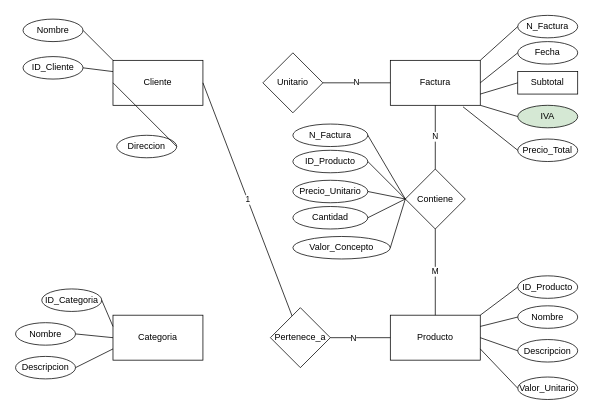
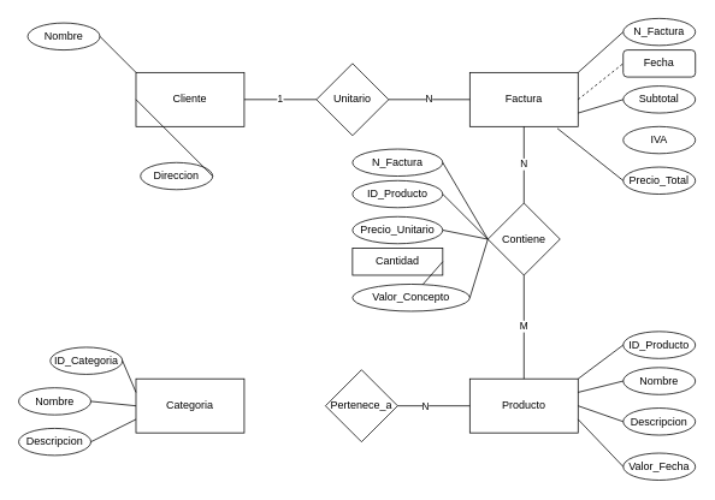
  <mxCell id="0" />
  <mxCell id="1" parent="0" />
  <mxCell id="2" value="Categoria" style="rounded=0;whiteSpace=wrap;html=1;" parent="1" vertex="1"><mxGeometry x="150" y="420" width="120" height="60" as="geometry" /></mxCell>
  <mxCell id="3" value="Factura" style="rounded=0;whiteSpace=wrap;html=1;" parent="1" vertex="1"><mxGeometry x="520" y="80" width="120" height="60" as="geometry" /></mxCell>
  <mxCell id="4" value="Producto" style="rounded=0;whiteSpace=wrap;html=1;" parent="1" vertex="1"><mxGeometry x="520" y="420" width="120" height="60" as="geometry" /></mxCell>
  <mxCell id="5" value="Cliente&lt;br&gt;" style="rounded=0;whiteSpace=wrap;html=1;" parent="1" vertex="1"><mxGeometry x="150" y="80" width="120" height="60" as="geometry" /></mxCell>
- <mxCell id="6" value="ID_Cliente" style="ellipse;whiteSpace=wrap;html=1;" parent="1" vertex="1"><mxGeometry x="30" y="75" width="80" height="30" as="geometry" /></mxCell>
  <mxCell id="7" value="Nombre" style="ellipse;whiteSpace=wrap;html=1;" parent="1" vertex="1"><mxGeometry x="30" y="25" width="80" height="30" as="geometry" /></mxCell>
  <mxCell id="8" value="Direccion" style="ellipse;whiteSpace=wrap;html=1;" parent="1" vertex="1"><mxGeometry x="155" y="180" width="80" height="30" as="geometry" /></mxCell>
  <mxCell id="9" value="" style="endArrow=none;html=1;entryX=0;entryY=0.5;entryDx=0;entryDy=0;exitX=1;exitY=0.5;exitDx=0;exitDy=0;" parent="1" source="8" target="5" edge="1"><mxGeometry width="50" height="50" relative="1" as="geometry"><mxPoint x="320" y="305" as="sourcePoint" /><mxPoint x="370" y="255" as="targetPoint" /></mxGeometry></mxCell>
- <mxCell id="10" value="" style="endArrow=none;html=1;entryX=0;entryY=0.25;entryDx=0;entryDy=0;exitX=1;exitY=0.5;exitDx=0;exitDy=0;" parent="1" source="6" target="5" edge="1"><mxGeometry width="50" height="50" relative="1" as="geometry"><mxPoint x="120" y="145" as="sourcePoint" /><mxPoint x="180" y="145" as="targetPoint" /></mxGeometry></mxCell>
  <mxCell id="11" value="" style="endArrow=none;html=1;entryX=0;entryY=0;entryDx=0;entryDy=0;exitX=1;exitY=0.5;exitDx=0;exitDy=0;" parent="1" source="7" target="5" edge="1"><mxGeometry width="50" height="50" relative="1" as="geometry"><mxPoint x="130" y="155" as="sourcePoint" /><mxPoint x="190" y="155" as="targetPoint" /></mxGeometry></mxCell>
  <mxCell id="12" value="ID_Producto" style="ellipse;whiteSpace=wrap;html=1;" parent="1" vertex="1"><mxGeometry x="690" y="367.5" width="80" height="30" as="geometry" /></mxCell>
  <mxCell id="13" value="Nombre" style="ellipse;whiteSpace=wrap;html=1;" parent="1" vertex="1"><mxGeometry x="690" y="407.5" width="80" height="30" as="geometry" /></mxCell>
  <mxCell id="14" value="Descripcion" style="ellipse;whiteSpace=wrap;html=1;" parent="1" vertex="1"><mxGeometry x="690" y="452.5" width="80" height="30" as="geometry" /></mxCell>
- <mxCell id="15" value="Valor_Unitario" style="ellipse;whiteSpace=wrap;html=1;" parent="1" vertex="1"><mxGeometry x="690" y="502.5" width="80" height="30" as="geometry" /></mxCell>
+ <mxCell id="15" value="Valor_Fecha" style="ellipse;whiteSpace=wrap;html=1;" parent="1" vertex="1"><mxGeometry x="690" y="502.5" width="80" height="30" as="geometry" /></mxCell>
  <mxCell id="16" value="" style="endArrow=none;html=1;entryX=0;entryY=0.5;entryDx=0;entryDy=0;exitX=1;exitY=0;exitDx=0;exitDy=0;" parent="1" source="4" target="12" edge="1"><mxGeometry width="50" height="50" relative="1" as="geometry"><mxPoint x="340" y="630" as="sourcePoint" /><mxPoint x="390" y="580" as="targetPoint" /></mxGeometry></mxCell>
  <mxCell id="17" value="" style="endArrow=none;html=1;entryX=0;entryY=0.5;entryDx=0;entryDy=0;exitX=1;exitY=0.25;exitDx=0;exitDy=0;" parent="1" source="4" target="13" edge="1"><mxGeometry width="50" height="50" relative="1" as="geometry"><mxPoint x="620" y="440" as="sourcePoint" /><mxPoint x="690" y="395" as="targetPoint" /></mxGeometry></mxCell>
  <mxCell id="18" value="" style="endArrow=none;html=1;entryX=0;entryY=0.5;entryDx=0;entryDy=0;exitX=1;exitY=0.5;exitDx=0;exitDy=0;" parent="1" source="4" target="14" edge="1"><mxGeometry width="50" height="50" relative="1" as="geometry"><mxPoint x="630" y="450" as="sourcePoint" /><mxPoint x="700" y="405" as="targetPoint" /></mxGeometry></mxCell>
  <mxCell id="19" value="" style="endArrow=none;html=1;entryX=0;entryY=0.5;entryDx=0;entryDy=0;exitX=1;exitY=0.75;exitDx=0;exitDy=0;" parent="1" source="4" target="15" edge="1"><mxGeometry width="50" height="50" relative="1" as="geometry"><mxPoint x="640" y="460" as="sourcePoint" /><mxPoint x="710" y="415" as="targetPoint" /></mxGeometry></mxCell>
  <mxCell id="20" value="ID_Categoria" style="ellipse;whiteSpace=wrap;html=1;" parent="1" vertex="1"><mxGeometry x="55" y="385" width="80" height="30" as="geometry" /></mxCell>
  <mxCell id="21" value="Nombre" style="ellipse;whiteSpace=wrap;html=1;" parent="1" vertex="1"><mxGeometry x="20" y="430" width="80" height="30" as="geometry" /></mxCell>
  <mxCell id="22" value="Descripcion" style="ellipse;whiteSpace=wrap;html=1;" parent="1" vertex="1"><mxGeometry x="20" y="475" width="80" height="30" as="geometry" /></mxCell>
  <mxCell id="23" value="N_Factura" style="ellipse;whiteSpace=wrap;html=1;" parent="1" vertex="1"><mxGeometry x="690" y="20" width="80" height="30" as="geometry" /></mxCell>
- <mxCell id="24" value="Fecha" style="ellipse;whiteSpace=wrap;html=1;" parent="1" vertex="1"><mxGeometry x="690" y="55" width="80" height="30" as="geometry" /></mxCell>
- <mxCell id="25" value="Subtotal" style="whiteSpace=wrap;html=1;rounded=0;" parent="1" vertex="1"><mxGeometry x="690" y="95" width="80" height="30" as="geometry" /></mxCell>
- <mxCell id="26" value="IVA" style="ellipse;whiteSpace=wrap;html=1;fillColor=#d5e8d4;" parent="1" vertex="1"><mxGeometry x="690" y="140" width="80" height="30" as="geometry" /></mxCell>
+ <mxCell id="24" value="Fecha" style="whiteSpace=wrap;html=1;rounded=1;" parent="1" vertex="1"><mxGeometry x="690" y="55" width="80" height="30" as="geometry" /></mxCell>
+ <mxCell id="25" value="Subtotal" style="ellipse;whiteSpace=wrap;html=1;" parent="1" vertex="1"><mxGeometry x="690" y="95" width="80" height="30" as="geometry" /></mxCell>
+ <mxCell id="26" value="IVA" style="ellipse;whiteSpace=wrap;html=1;" parent="1" vertex="1"><mxGeometry x="690" y="140" width="80" height="30" as="geometry" /></mxCell>
  <mxCell id="27" value="Precio_Total" style="ellipse;whiteSpace=wrap;html=1;" parent="1" vertex="1"><mxGeometry x="690" y="185" width="80" height="30" as="geometry" /></mxCell>
  <mxCell id="28" value="" style="endArrow=none;html=1;entryX=0;entryY=0.5;entryDx=0;entryDy=0;exitX=1;exitY=0;exitDx=0;exitDy=0;" parent="1" source="3" target="23" edge="1"><mxGeometry width="50" height="50" relative="1" as="geometry"><mxPoint x="320" y="305" as="sourcePoint" /><mxPoint x="370" y="255" as="targetPoint" /></mxGeometry></mxCell>
- <mxCell id="29" value="" style="endArrow=none;html=1;entryX=0;entryY=0.5;entryDx=0;entryDy=0;exitX=1;exitY=0.5;exitDx=0;exitDy=0;" parent="1" source="3" target="24" edge="1"><mxGeometry width="50" height="50" relative="1" as="geometry"><mxPoint x="670" y="110" as="sourcePoint" /><mxPoint x="720" y="65" as="targetPoint" /></mxGeometry></mxCell>
+ <mxCell id="29" value="" style="endArrow=none;html=1;entryX=0;entryY=0.5;entryDx=0;entryDy=0;exitX=1;exitY=0.5;exitDx=0;exitDy=0;dashed=1;" parent="1" source="3" target="24" edge="1"><mxGeometry width="50" height="50" relative="1" as="geometry"><mxPoint x="670" y="110" as="sourcePoint" /><mxPoint x="720" y="65" as="targetPoint" /></mxGeometry></mxCell>
  <mxCell id="30" value="" style="endArrow=none;html=1;entryX=0;entryY=0.5;entryDx=0;entryDy=0;exitX=1;exitY=0.75;exitDx=0;exitDy=0;" parent="1" source="3" target="25" edge="1"><mxGeometry width="50" height="50" relative="1" as="geometry"><mxPoint x="680" y="120" as="sourcePoint" /><mxPoint x="730" y="75" as="targetPoint" /></mxGeometry></mxCell>
- <mxCell id="31" value="" style="endArrow=none;html=1;entryX=0;entryY=0.5;entryDx=0;entryDy=0;exitX=1;exitY=1;exitDx=0;exitDy=0;" parent="1" source="3" target="26" edge="1"><mxGeometry width="50" height="50" relative="1" as="geometry"><mxPoint x="690" y="130" as="sourcePoint" /><mxPoint x="740" y="85" as="targetPoint" /></mxGeometry></mxCell>
  <mxCell id="32" value="" style="endArrow=none;html=1;entryX=0;entryY=0.5;entryDx=0;entryDy=0;" parent="1" target="27" edge="1"><mxGeometry width="50" height="50" relative="1" as="geometry"><mxPoint x="617" y="142" as="sourcePoint" /><mxPoint x="750" y="95" as="targetPoint" /></mxGeometry></mxCell>
  <mxCell id="33" value="Unitario" style="rhombus;whiteSpace=wrap;html=1;" parent="1" vertex="1"><mxGeometry x="350" y="70" width="80" height="80" as="geometry" /></mxCell>
- <mxCell id="34" value="1" style="endArrow=none;html=1;exitX=1;exitY=0.5;exitDx=0;exitDy=0;" parent="1" source="5" target="39" edge="1"><mxGeometry width="50" height="50" relative="1" as="geometry"><mxPoint x="320" y="305" as="sourcePoint" /><mxPoint x="370" y="255" as="targetPoint" /></mxGeometry></mxCell>
+ <mxCell id="34" value="1" style="endArrow=none;html=1;exitX=1;exitY=0.5;exitDx=0;exitDy=0;" parent="1" source="5" target="33" edge="1"><mxGeometry width="50" height="50" relative="1" as="geometry"><mxPoint x="320" y="305" as="sourcePoint" /><mxPoint x="370" y="255" as="targetPoint" /></mxGeometry></mxCell>
  <mxCell id="35" value="N" style="endArrow=none;html=1;entryX=0;entryY=0.5;entryDx=0;entryDy=0;exitX=1;exitY=0.5;exitDx=0;exitDy=0;" parent="1" source="33" target="3" edge="1"><mxGeometry width="50" height="50" relative="1" as="geometry"><mxPoint x="710" y="150" as="sourcePoint" /><mxPoint x="760" y="105" as="targetPoint" /></mxGeometry></mxCell>
  <mxCell id="36" value="Contiene" style="rhombus;whiteSpace=wrap;html=1;" parent="1" vertex="1"><mxGeometry x="540" y="225" width="80" height="80" as="geometry" /></mxCell>
  <mxCell id="37" value="N" style="endArrow=none;html=1;entryX=0.5;entryY=1;entryDx=0;entryDy=0;exitX=0.5;exitY=0;exitDx=0;exitDy=0;" parent="1" source="36" target="3" edge="1"><mxGeometry width="50" height="50" relative="1" as="geometry"><mxPoint x="440" y="120" as="sourcePoint" /><mxPoint x="530" y="120" as="targetPoint" /></mxGeometry></mxCell>
  <mxCell id="38" value="M" style="endArrow=none;html=1;exitX=0.5;exitY=0;exitDx=0;exitDy=0;entryX=0.5;entryY=1;entryDx=0;entryDy=0;" parent="1" source="4" target="36" edge="1"><mxGeometry width="50" height="50" relative="1" as="geometry"><mxPoint x="590" y="235" as="sourcePoint" /><mxPoint x="580" y="315" as="targetPoint" /></mxGeometry></mxCell>
  <mxCell id="39" value="Pertenece_a" style="rhombus;whiteSpace=wrap;html=1;" parent="1" vertex="1"><mxGeometry x="360" y="410" width="80" height="80" as="geometry" /></mxCell>
  <mxCell id="40" value="" style="endArrow=none;html=1;exitX=0;exitY=0.5;exitDx=0;exitDy=0;entryX=1;entryY=0.5;entryDx=0;entryDy=0;" parent="1" source="4" target="39" edge="1"><mxGeometry width="50" height="50" relative="1" as="geometry"><mxPoint x="280" y="455" as="sourcePoint" /><mxPoint x="370" y="455" as="targetPoint" /></mxGeometry></mxCell>
  <mxCell id="41" value="N" style="edgeLabel;html=1;align=center;verticalAlign=middle;resizable=0;points=[];" parent="40" vertex="1" connectable="0"><mxGeometry x="0.238" relative="1" as="geometry"><mxPoint as="offset" /></mxGeometry></mxCell>
  <mxCell id="42" value="" style="endArrow=none;html=1;exitX=1;exitY=0.5;exitDx=0;exitDy=0;entryX=0;entryY=0.25;entryDx=0;entryDy=0;" parent="1" source="20" target="2" edge="1"><mxGeometry width="50" height="50" relative="1" as="geometry"><mxPoint x="200" y="325" as="sourcePoint" /><mxPoint x="265" y="325" as="targetPoint" /></mxGeometry></mxCell>
  <mxCell id="43" value="" style="endArrow=none;html=1;exitX=1;exitY=0.5;exitDx=0;exitDy=0;entryX=0;entryY=0.5;entryDx=0;entryDy=0;" parent="1" source="21" target="2" edge="1"><mxGeometry width="50" height="50" relative="1" as="geometry"><mxPoint x="290" y="470" as="sourcePoint" /><mxPoint x="355" y="470" as="targetPoint" /></mxGeometry></mxCell>
  <mxCell id="44" value="" style="endArrow=none;html=1;exitX=1;exitY=0.5;exitDx=0;exitDy=0;entryX=0;entryY=0.75;entryDx=0;entryDy=0;" parent="1" source="22" target="2" edge="1"><mxGeometry width="50" height="50" relative="1" as="geometry"><mxPoint x="300" y="480" as="sourcePoint" /><mxPoint x="365" y="480" as="targetPoint" /></mxGeometry></mxCell>
  <mxCell id="45" value="N_Factura" style="ellipse;whiteSpace=wrap;html=1;" parent="1" vertex="1"><mxGeometry x="390" y="165" width="100" height="30" as="geometry" /></mxCell>
  <mxCell id="46" value="ID_Producto" style="ellipse;whiteSpace=wrap;html=1;" parent="1" vertex="1"><mxGeometry x="390" y="200" width="100" height="30" as="geometry" /></mxCell>
  <mxCell id="47" value="Precio_Unitario" style="ellipse;whiteSpace=wrap;html=1;" parent="1" vertex="1"><mxGeometry x="390" y="240" width="100" height="30" as="geometry" /></mxCell>
- <mxCell id="48" value="Cantidad" style="ellipse;whiteSpace=wrap;html=1;" parent="1" vertex="1"><mxGeometry x="390" y="275" width="100" height="30" as="geometry" /></mxCell>
+ <mxCell id="48" value="Cantidad" style="whiteSpace=wrap;html=1;rounded=0;" parent="1" vertex="1"><mxGeometry x="390" y="275" width="100" height="30" as="geometry" /></mxCell>
  <mxCell id="49" value="Valor_Concepto" style="ellipse;whiteSpace=wrap;html=1;" parent="1" vertex="1"><mxGeometry x="390" y="315" width="130" height="30" as="geometry" /></mxCell>
  <mxCell id="50" value="" style="endArrow=none;html=1;entryX=0;entryY=0.5;entryDx=0;entryDy=0;exitX=1;exitY=0.5;exitDx=0;exitDy=0;" parent="1" source="45" target="36" edge="1"><mxGeometry width="50" height="50" relative="1" as="geometry"><mxPoint x="320" y="305" as="sourcePoint" /><mxPoint x="370" y="255" as="targetPoint" /></mxGeometry></mxCell>
  <mxCell id="51" value="" style="endArrow=none;html=1;entryX=0;entryY=0.5;entryDx=0;entryDy=0;exitX=1;exitY=0.5;exitDx=0;exitDy=0;" parent="1" source="46" target="36" edge="1"><mxGeometry width="50" height="50" relative="1" as="geometry"><mxPoint x="500" y="190" as="sourcePoint" /><mxPoint x="550" y="275" as="targetPoint" /></mxGeometry></mxCell>
  <mxCell id="52" value="" style="endArrow=none;html=1;entryX=0;entryY=0.5;entryDx=0;entryDy=0;exitX=1;exitY=0.5;exitDx=0;exitDy=0;" parent="1" source="47" target="36" edge="1"><mxGeometry width="50" height="50" relative="1" as="geometry"><mxPoint x="510" y="200" as="sourcePoint" /><mxPoint x="560" y="285" as="targetPoint" /></mxGeometry></mxCell>
- <mxCell id="53" value="" style="endArrow=none;html=1;entryX=0;entryY=0.5;entryDx=0;entryDy=0;exitX=1;exitY=0.5;exitDx=0;exitDy=0;" parent="1" source="48" target="36" edge="1"><mxGeometry width="50" height="50" relative="1" as="geometry"><mxPoint x="520" y="210" as="sourcePoint" /><mxPoint x="570" y="295" as="targetPoint" /></mxGeometry></mxCell>
+ <mxCell id="53" value="" style="endArrow=none;html=1;exitX=1;exitY=0.5;exitDx=0;exitDy=0;" parent="1" source="48" target="49" edge="1"><mxGeometry width="50" height="50" relative="1" as="geometry"><mxPoint x="520" y="210" as="sourcePoint" /><mxPoint x="570" y="295" as="targetPoint" /></mxGeometry></mxCell>
  <mxCell id="54" value="" style="endArrow=none;html=1;exitX=1;exitY=0.5;exitDx=0;exitDy=0;" parent="1" source="49" edge="1"><mxGeometry width="50" height="50" relative="1" as="geometry"><mxPoint x="530" y="220" as="sourcePoint" /><mxPoint x="540" y="265" as="targetPoint" /></mxGeometry></mxCell>
